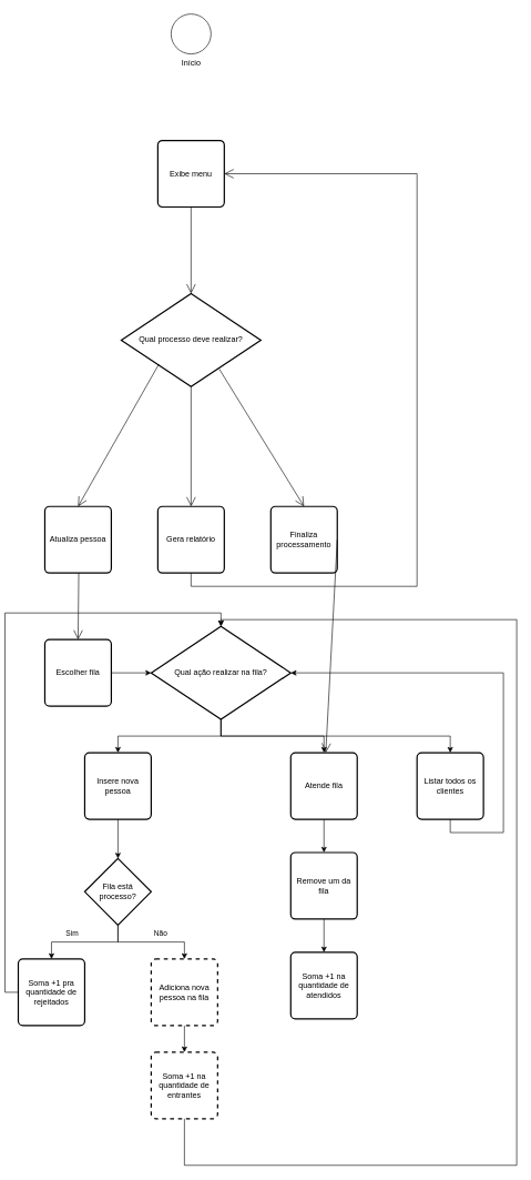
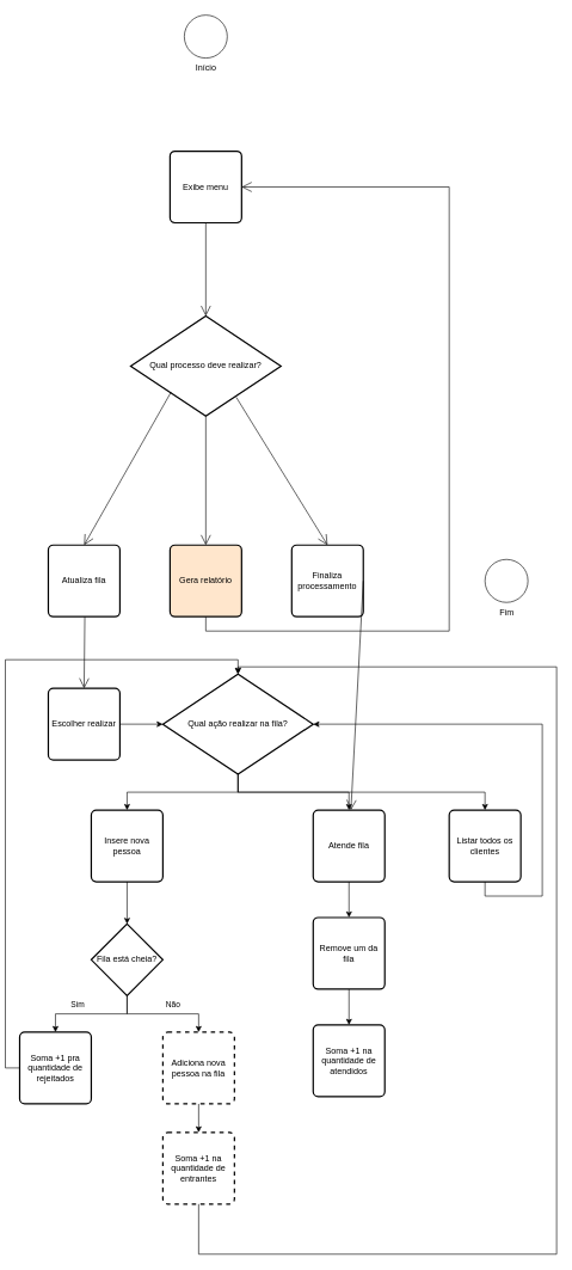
  <mxCell id="0" />
  <mxCell id="1" parent="0" />
  <mxCell id="2" value="Exibe menu" style="rounded=1;whiteSpace=wrap;html=1;absoluteArcSize=1;arcSize=14;strokeWidth=2;" parent="1" vertex="1"><mxGeometry x="230" y="210" width="100" height="100" as="geometry" /></mxCell>
  <mxCell id="3" value="" style="endArrow=open;endFill=1;endSize=12;html=1;rounded=0;entryX=0.5;entryY=0;entryDx=0;entryDy=0;entryPerimeter=0;exitX=0.5;exitY=1;exitDx=0;exitDy=0;" parent="1" source="2" target="4" edge="1"><mxGeometry width="160" relative="1" as="geometry"><mxPoint x="279.5" y="330" as="sourcePoint" /><mxPoint x="281" y="420" as="targetPoint" /></mxGeometry></mxCell>
  <mxCell id="4" value="Qual processo deve realizar?" style="strokeWidth=2;html=1;shape=mxgraph.flowchart.decision;whiteSpace=wrap;" parent="1" vertex="1"><mxGeometry x="175" y="440" width="210" height="140" as="geometry" /></mxCell>
  <mxCell id="5" value="" style="endArrow=open;endFill=1;endSize=12;html=1;rounded=0;exitX=0.5;exitY=1;exitDx=0;exitDy=0;exitPerimeter=0;entryX=0.5;entryY=0;entryDx=0;entryDy=0;" parent="1" source="4" target="6" edge="1"><mxGeometry width="160" relative="1" as="geometry"><mxPoint x="279.25" y="615" as="sourcePoint" /><mxPoint x="280.75" y="705" as="targetPoint" /></mxGeometry></mxCell>
- <mxCell id="6" value="Gera relatório" style="rounded=1;whiteSpace=wrap;html=1;absoluteArcSize=1;arcSize=14;strokeWidth=2;" parent="1" vertex="1"><mxGeometry x="230" y="760" width="100" height="100" as="geometry" /></mxCell>
+ <mxCell id="6" value="Gera relatório" style="rounded=1;whiteSpace=wrap;html=1;absoluteArcSize=1;arcSize=14;strokeWidth=2;fillColor=#ffe6cc;" parent="1" vertex="1"><mxGeometry x="230" y="760" width="100" height="100" as="geometry" /></mxCell>
  <mxCell id="7" value="" style="endArrow=open;endFill=1;endSize=12;html=1;rounded=0;entryX=0.5;entryY=0;entryDx=0;entryDy=0;exitX=0.702;exitY=0.81;exitDx=0;exitDy=0;exitPerimeter=0;" parent="1" source="4" target="8" edge="1"><mxGeometry width="160" relative="1" as="geometry"><mxPoint x="370" y="615" as="sourcePoint" /><mxPoint x="450" y="750" as="targetPoint" /></mxGeometry></mxCell>
  <mxCell id="8" value="Finaliza processamento" style="rounded=1;whiteSpace=wrap;html=1;absoluteArcSize=1;arcSize=14;strokeWidth=2;" parent="1" vertex="1"><mxGeometry x="400" y="760" width="100" height="100" as="geometry" /></mxCell>
- <mxCell id="9" value="Atualiza pessoa" style="rounded=1;whiteSpace=wrap;html=1;absoluteArcSize=1;arcSize=14;strokeWidth=2;" parent="1" vertex="1"><mxGeometry x="60" y="760" width="100" height="100" as="geometry" /></mxCell>
+ <mxCell id="9" value="Atualiza fila" style="rounded=1;whiteSpace=wrap;html=1;absoluteArcSize=1;arcSize=14;strokeWidth=2;" parent="1" vertex="1"><mxGeometry x="60" y="760" width="100" height="100" as="geometry" /></mxCell>
  <mxCell id="10" value="" style="endArrow=open;endFill=1;endSize=12;html=1;rounded=0;exitX=0.269;exitY=0.759;exitDx=0;exitDy=0;exitPerimeter=0;entryX=0.5;entryY=0;entryDx=0;entryDy=0;" parent="1" source="4" target="9" edge="1"><mxGeometry width="160" relative="1" as="geometry"><mxPoint x="190" y="540" as="sourcePoint" /><mxPoint x="190" y="720" as="targetPoint" /></mxGeometry></mxCell>
+ <mxCell id="11" value="Fim" style="verticalLabelPosition=bottom;verticalAlign=top;html=1;shape=mxgraph.flowchart.on-page_reference;" parent="1" vertex="1"><mxGeometry x="670" y="780" width="60" height="60" as="geometry" /></mxCell>
  <mxCell id="12" value="" style="endArrow=open;endFill=1;endSize=12;html=1;rounded=0;exitX=1;exitY=0.5;exitDx=0;exitDy=0;" parent="1" source="8" target="20" edge="1"><mxGeometry width="160" relative="1" as="geometry"><mxPoint x="490" y="670" as="sourcePoint" /><mxPoint x="618" y="877" as="targetPoint" /></mxGeometry></mxCell>
  <mxCell id="13" value="" style="endArrow=open;endFill=1;endSize=12;html=1;rounded=0;exitX=0.5;exitY=1;exitDx=0;exitDy=0;entryX=1;entryY=0.5;entryDx=0;entryDy=0;" parent="1" source="6" target="2" edge="1"><mxGeometry width="160" relative="1" as="geometry"><mxPoint x="280" y="870" as="sourcePoint" /><mxPoint x="279.38" y="1030" as="targetPoint" /><Array as="points"><mxPoint x="280" y="880" /><mxPoint x="620" y="880" /><mxPoint x="620" y="260" /></Array></mxGeometry></mxCell>
  <mxCell id="14" value="" style="endArrow=open;endFill=1;endSize=12;html=1;rounded=0;exitX=0.269;exitY=0.759;exitDx=0;exitDy=0;exitPerimeter=0;" parent="1" edge="1"><mxGeometry width="160" relative="1" as="geometry"><mxPoint x="111" y="860" as="sourcePoint" /><mxPoint x="110" y="960" as="targetPoint" /></mxGeometry></mxCell>
- <mxCell id="15" value="Escolher fila" style="rounded=1;whiteSpace=wrap;html=1;absoluteArcSize=1;arcSize=14;strokeWidth=2;" parent="1" vertex="1"><mxGeometry x="60" y="960" width="100" height="100" as="geometry" /></mxCell>
+ <mxCell id="15" value="Escolher realizar" style="rounded=1;whiteSpace=wrap;html=1;absoluteArcSize=1;arcSize=14;strokeWidth=2;" parent="1" vertex="1"><mxGeometry x="60" y="960" width="100" height="100" as="geometry" /></mxCell>
  <mxCell id="16" value="Qual ação realizar na fila?" style="strokeWidth=2;html=1;shape=mxgraph.flowchart.decision;whiteSpace=wrap;" parent="1" vertex="1"><mxGeometry x="220" y="940" width="210" height="140" as="geometry" /></mxCell>
  <mxCell id="17" style="edgeStyle=orthogonalEdgeStyle;rounded=0;orthogonalLoop=1;jettySize=auto;html=1;entryX=0;entryY=0.5;entryDx=0;entryDy=0;entryPerimeter=0;" parent="1" source="15" target="16" edge="1"><mxGeometry relative="1" as="geometry" /></mxCell>
  <mxCell id="18" value="Insere nova pessoa" style="rounded=1;whiteSpace=wrap;html=1;absoluteArcSize=1;arcSize=14;strokeWidth=2;" parent="1" vertex="1"><mxGeometry x="120" y="1130" width="100" height="100" as="geometry" /></mxCell>
  <mxCell id="19" value="" style="edgeStyle=orthogonalEdgeStyle;rounded=0;orthogonalLoop=1;jettySize=auto;html=1;" parent="1" source="20" target="34" edge="1"><mxGeometry relative="1" as="geometry" /></mxCell>
  <mxCell id="20" value="Atende fila" style="rounded=1;whiteSpace=wrap;html=1;absoluteArcSize=1;arcSize=14;strokeWidth=2;" parent="1" vertex="1"><mxGeometry x="430" y="1130" width="100" height="100" as="geometry" /></mxCell>
  <mxCell id="21" style="edgeStyle=orthogonalEdgeStyle;rounded=0;orthogonalLoop=1;jettySize=auto;html=1;entryX=0.5;entryY=0;entryDx=0;entryDy=0;exitX=0.5;exitY=1;exitDx=0;exitDy=0;exitPerimeter=0;" parent="1" source="16" target="18" edge="1"><mxGeometry relative="1" as="geometry"><mxPoint x="170" y="1020" as="sourcePoint" /><mxPoint x="230" y="1020" as="targetPoint" /></mxGeometry></mxCell>
  <mxCell id="22" style="edgeStyle=orthogonalEdgeStyle;rounded=0;orthogonalLoop=1;jettySize=auto;html=1;entryX=0.5;entryY=0;entryDx=0;entryDy=0;exitX=0.5;exitY=1;exitDx=0;exitDy=0;exitPerimeter=0;" parent="1" source="16" target="20" edge="1"><mxGeometry relative="1" as="geometry"><mxPoint x="170" y="1020" as="sourcePoint" /><mxPoint x="230" y="1020" as="targetPoint" /></mxGeometry></mxCell>
  <mxCell id="23" style="edgeStyle=orthogonalEdgeStyle;rounded=0;orthogonalLoop=1;jettySize=auto;html=1;entryX=0.5;entryY=0;entryDx=0;entryDy=0;" parent="1" source="27" target="29" edge="1"><mxGeometry relative="1" as="geometry" /></mxCell>
  <mxCell id="24" value="Sim" style="edgeLabel;html=1;align=center;verticalAlign=middle;resizable=0;points=[];" parent="23" vertex="1" connectable="0"><mxGeometry x="-0.912" y="2" relative="1" as="geometry"><mxPoint x="-72" y="4" as="offset" /></mxGeometry></mxCell>
  <mxCell id="25" style="edgeStyle=orthogonalEdgeStyle;rounded=0;orthogonalLoop=1;jettySize=auto;html=1;entryX=0.5;entryY=0;entryDx=0;entryDy=0;" parent="1" source="27" target="31" edge="1"><mxGeometry relative="1" as="geometry" /></mxCell>
  <mxCell id="26" value="Não" style="edgeLabel;html=1;align=center;verticalAlign=middle;resizable=0;points=[];" parent="25" vertex="1" connectable="0"><mxGeometry x="0.175" relative="1" as="geometry"><mxPoint y="-14" as="offset" /></mxGeometry></mxCell>
- <mxCell id="27" value="Fila está processo?" style="strokeWidth=2;html=1;shape=mxgraph.flowchart.decision;whiteSpace=wrap;" parent="1" vertex="1"><mxGeometry x="120" y="1289" width="100" height="100" as="geometry" /></mxCell>
+ <mxCell id="27" value="Fila está cheia?" style="strokeWidth=2;html=1;shape=mxgraph.flowchart.decision;whiteSpace=wrap;" parent="1" vertex="1"><mxGeometry x="120" y="1289" width="100" height="100" as="geometry" /></mxCell>
  <mxCell id="28" style="edgeStyle=orthogonalEdgeStyle;rounded=0;orthogonalLoop=1;jettySize=auto;html=1;entryX=0.5;entryY=0;entryDx=0;entryDy=0;entryPerimeter=0;" parent="1" source="18" target="27" edge="1"><mxGeometry relative="1" as="geometry" /></mxCell>
  <mxCell id="29" value="Soma +1 pra quantidade de rejeitados" style="rounded=1;whiteSpace=wrap;html=1;absoluteArcSize=1;arcSize=14;strokeWidth=2;" parent="1" vertex="1"><mxGeometry x="20" y="1440" width="100" height="100" as="geometry" /></mxCell>
  <mxCell id="30" style="edgeStyle=orthogonalEdgeStyle;rounded=0;orthogonalLoop=1;jettySize=auto;html=1;" parent="1" source="31" target="32" edge="1"><mxGeometry relative="1" as="geometry" /></mxCell>
  <mxCell id="31" value="Adiciona nova pessoa na fila" style="rounded=1;whiteSpace=wrap;html=1;absoluteArcSize=1;arcSize=14;strokeWidth=2;dashed=1;" parent="1" vertex="1"><mxGeometry x="220" y="1440" width="100" height="100" as="geometry" /></mxCell>
  <mxCell id="32" value="Soma +1 na quantidade de entrantes" style="rounded=1;whiteSpace=wrap;html=1;absoluteArcSize=1;arcSize=14;strokeWidth=2;dashed=1;" parent="1" vertex="1"><mxGeometry x="220" y="1580" width="100" height="100" as="geometry" /></mxCell>
  <mxCell id="33" value="" style="edgeStyle=orthogonalEdgeStyle;rounded=0;orthogonalLoop=1;jettySize=auto;html=1;" parent="1" source="34" target="35" edge="1"><mxGeometry relative="1" as="geometry" /></mxCell>
  <mxCell id="34" value="Remove um da fila" style="rounded=1;whiteSpace=wrap;html=1;absoluteArcSize=1;arcSize=14;strokeWidth=2;" parent="1" vertex="1"><mxGeometry x="430" y="1280" width="100" height="100" as="geometry" /></mxCell>
  <mxCell id="35" value="Soma +1 na quantidade de atendidos" style="rounded=1;whiteSpace=wrap;html=1;absoluteArcSize=1;arcSize=14;strokeWidth=2;" parent="1" vertex="1"><mxGeometry x="430" y="1430" width="100" height="100" as="geometry" /></mxCell>
  <mxCell id="36" value="&lt;font style=&quot;color: light-dark(rgb(0, 0, 0), rgb(255, 255, 255));&quot;&gt;Início&lt;/font&gt;" style="verticalLabelPosition=bottom;verticalAlign=top;html=1;shape=mxgraph.flowchart.on-page_reference;" parent="1" vertex="1"><mxGeometry x="250" y="20" width="60" height="60" as="geometry" /></mxCell>
  <mxCell id="37" style="edgeStyle=orthogonalEdgeStyle;rounded=0;orthogonalLoop=1;jettySize=auto;html=1;exitX=0;exitY=0.5;exitDx=0;exitDy=0;entryX=0.5;entryY=0;entryDx=0;entryDy=0;entryPerimeter=0;" parent="1" source="29" target="16" edge="1"><mxGeometry relative="1" as="geometry"><mxPoint x="50" y="1300" as="sourcePoint" /><mxPoint x="-10" y="1370" as="targetPoint" /></mxGeometry></mxCell>
  <mxCell id="38" style="edgeStyle=orthogonalEdgeStyle;rounded=0;orthogonalLoop=1;jettySize=auto;html=1;exitX=0.5;exitY=1;exitDx=0;exitDy=0;entryX=0.5;entryY=0;entryDx=0;entryDy=0;entryPerimeter=0;" parent="1" source="32" target="16" edge="1"><mxGeometry relative="1" as="geometry"><mxPoint x="420" y="2300" as="sourcePoint" /><mxPoint x="430" y="930" as="targetPoint" /><Array as="points"><mxPoint x="270" y="1750" /><mxPoint x="770" y="1750" /><mxPoint x="770" y="930" /><mxPoint x="325" y="930" /></Array></mxGeometry></mxCell>
  <mxCell id="39" value="Listar todos os clientes" style="rounded=1;whiteSpace=wrap;html=1;absoluteArcSize=1;arcSize=14;strokeWidth=2;" vertex="1" parent="1"><mxGeometry x="620" y="1130" width="100" height="100" as="geometry" /></mxCell>
  <mxCell id="40" style="edgeStyle=orthogonalEdgeStyle;rounded=0;orthogonalLoop=1;jettySize=auto;html=1;entryX=0.5;entryY=0;entryDx=0;entryDy=0;exitX=0.5;exitY=1;exitDx=0;exitDy=0;exitPerimeter=0;" edge="1" parent="1" source="16" target="39"><mxGeometry relative="1" as="geometry"><mxPoint x="335" y="1090" as="sourcePoint" /><mxPoint x="490" y="1140" as="targetPoint" /></mxGeometry></mxCell>
  <mxCell id="41" style="edgeStyle=orthogonalEdgeStyle;rounded=0;orthogonalLoop=1;jettySize=auto;html=1;entryX=1;entryY=0.5;entryDx=0;entryDy=0;exitX=0.5;exitY=1;exitDx=0;exitDy=0;entryPerimeter=0;" edge="1" parent="1" source="39" target="16"><mxGeometry relative="1" as="geometry"><mxPoint x="335" y="1090" as="sourcePoint" /><mxPoint x="680" y="1140" as="targetPoint" /><Array as="points"><mxPoint x="670" y="1250" /><mxPoint x="750" y="1250" /><mxPoint x="750" y="1010" /></Array></mxGeometry></mxCell>
